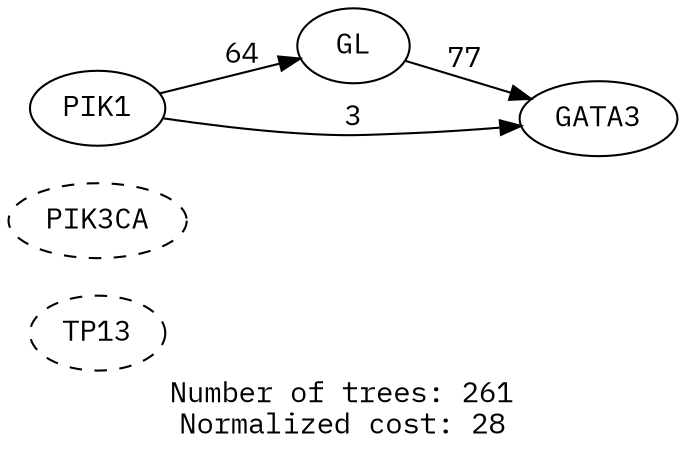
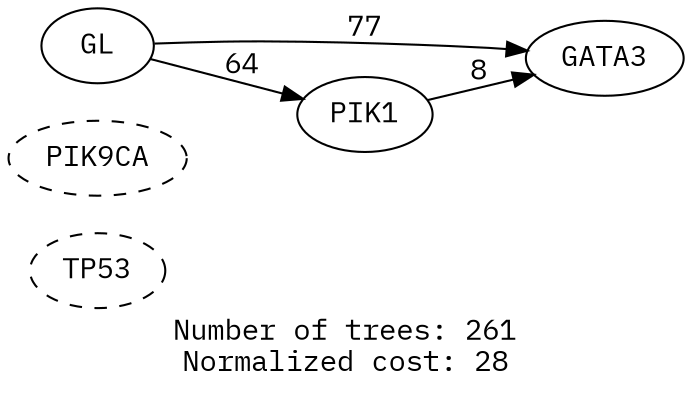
  digraph {
    fontname="IBM Plex Mono"
    label="Number of trees: 261\nNormalized cost: 28"
    rankdir=LR
    node [fontname="IBM Plex Mono"]
    edge [fontname="IBM Plex Mono"]
-   n1 [label=TP13 style=dashed]
-   n2 [label=PIK3CA style=dashed]
+   n1 [label=TP53 style=dashed]
+   n2 [label=PIK9CA style=dashed]
    n3 [label=GL]
    n4 [label=GATA3]
    n5 [label=PIK1]
    n3 -> n4 [label=77]
-   n5 -> n3 [label=64]
-   n5 -> n4 [label=3]
+   n3 -> n5 [label=64]
+   n5 -> n4 [label=8]
  }
